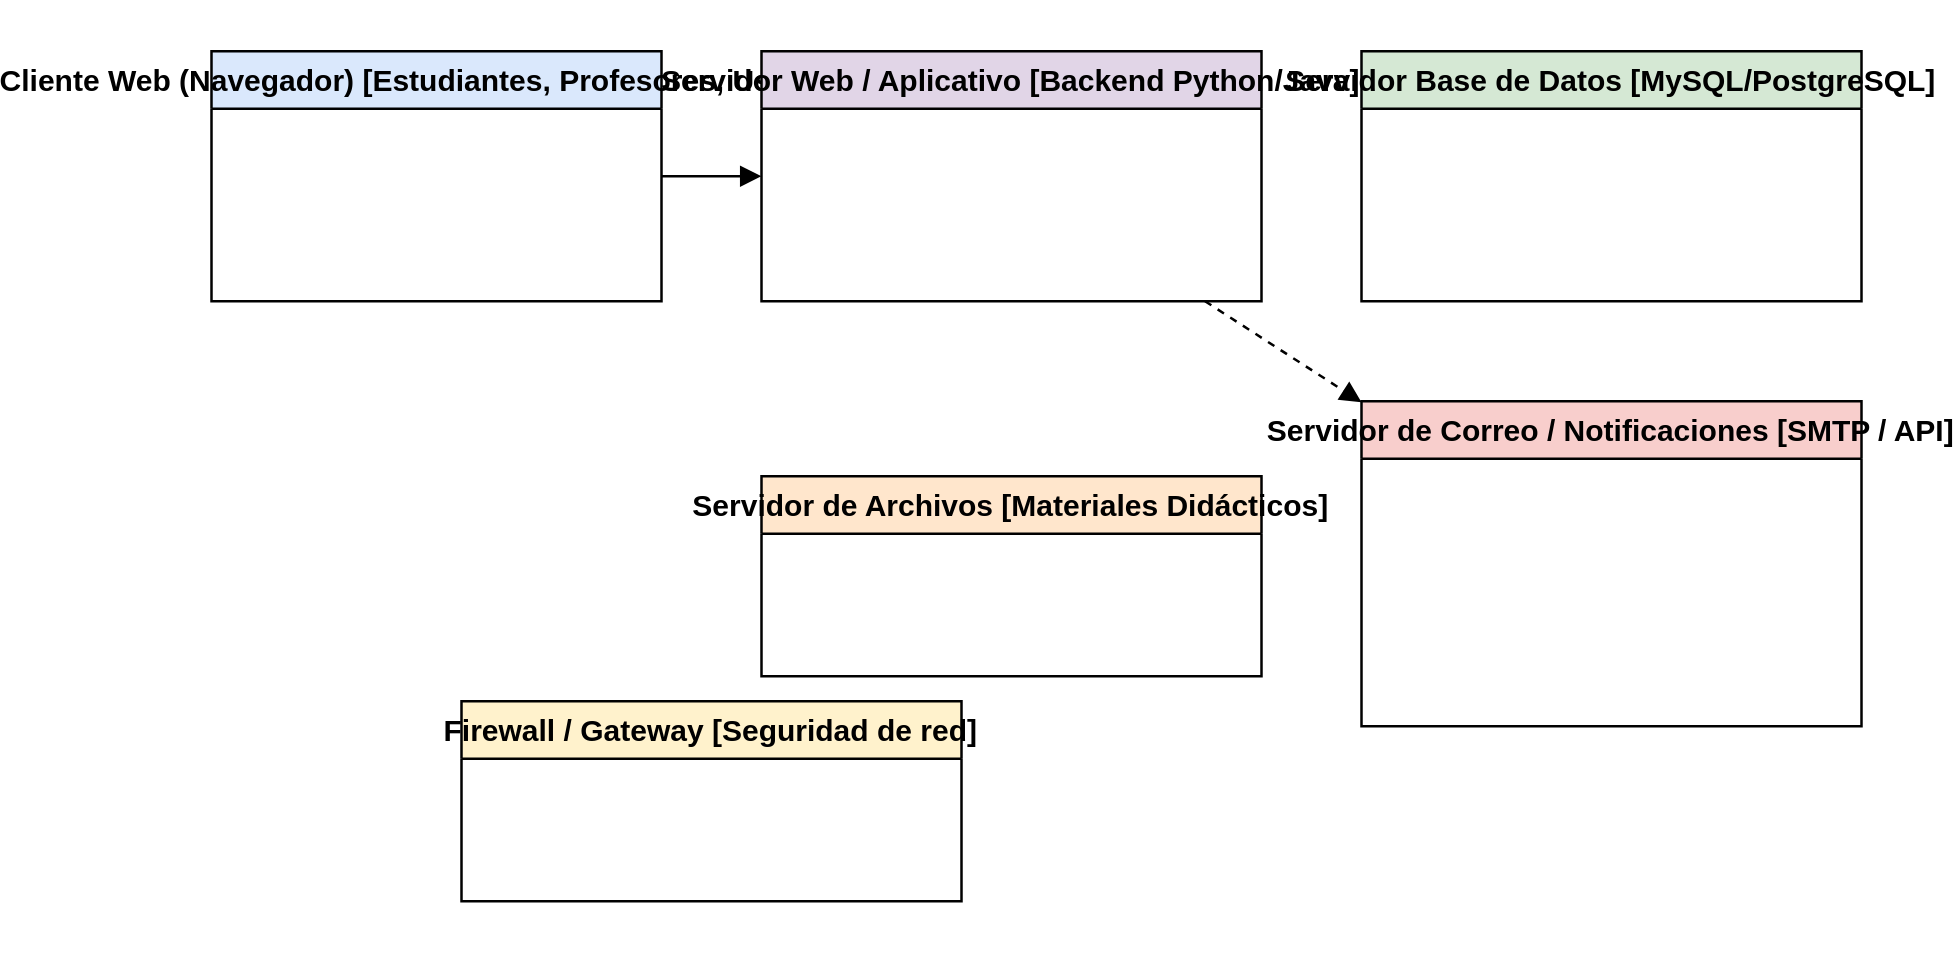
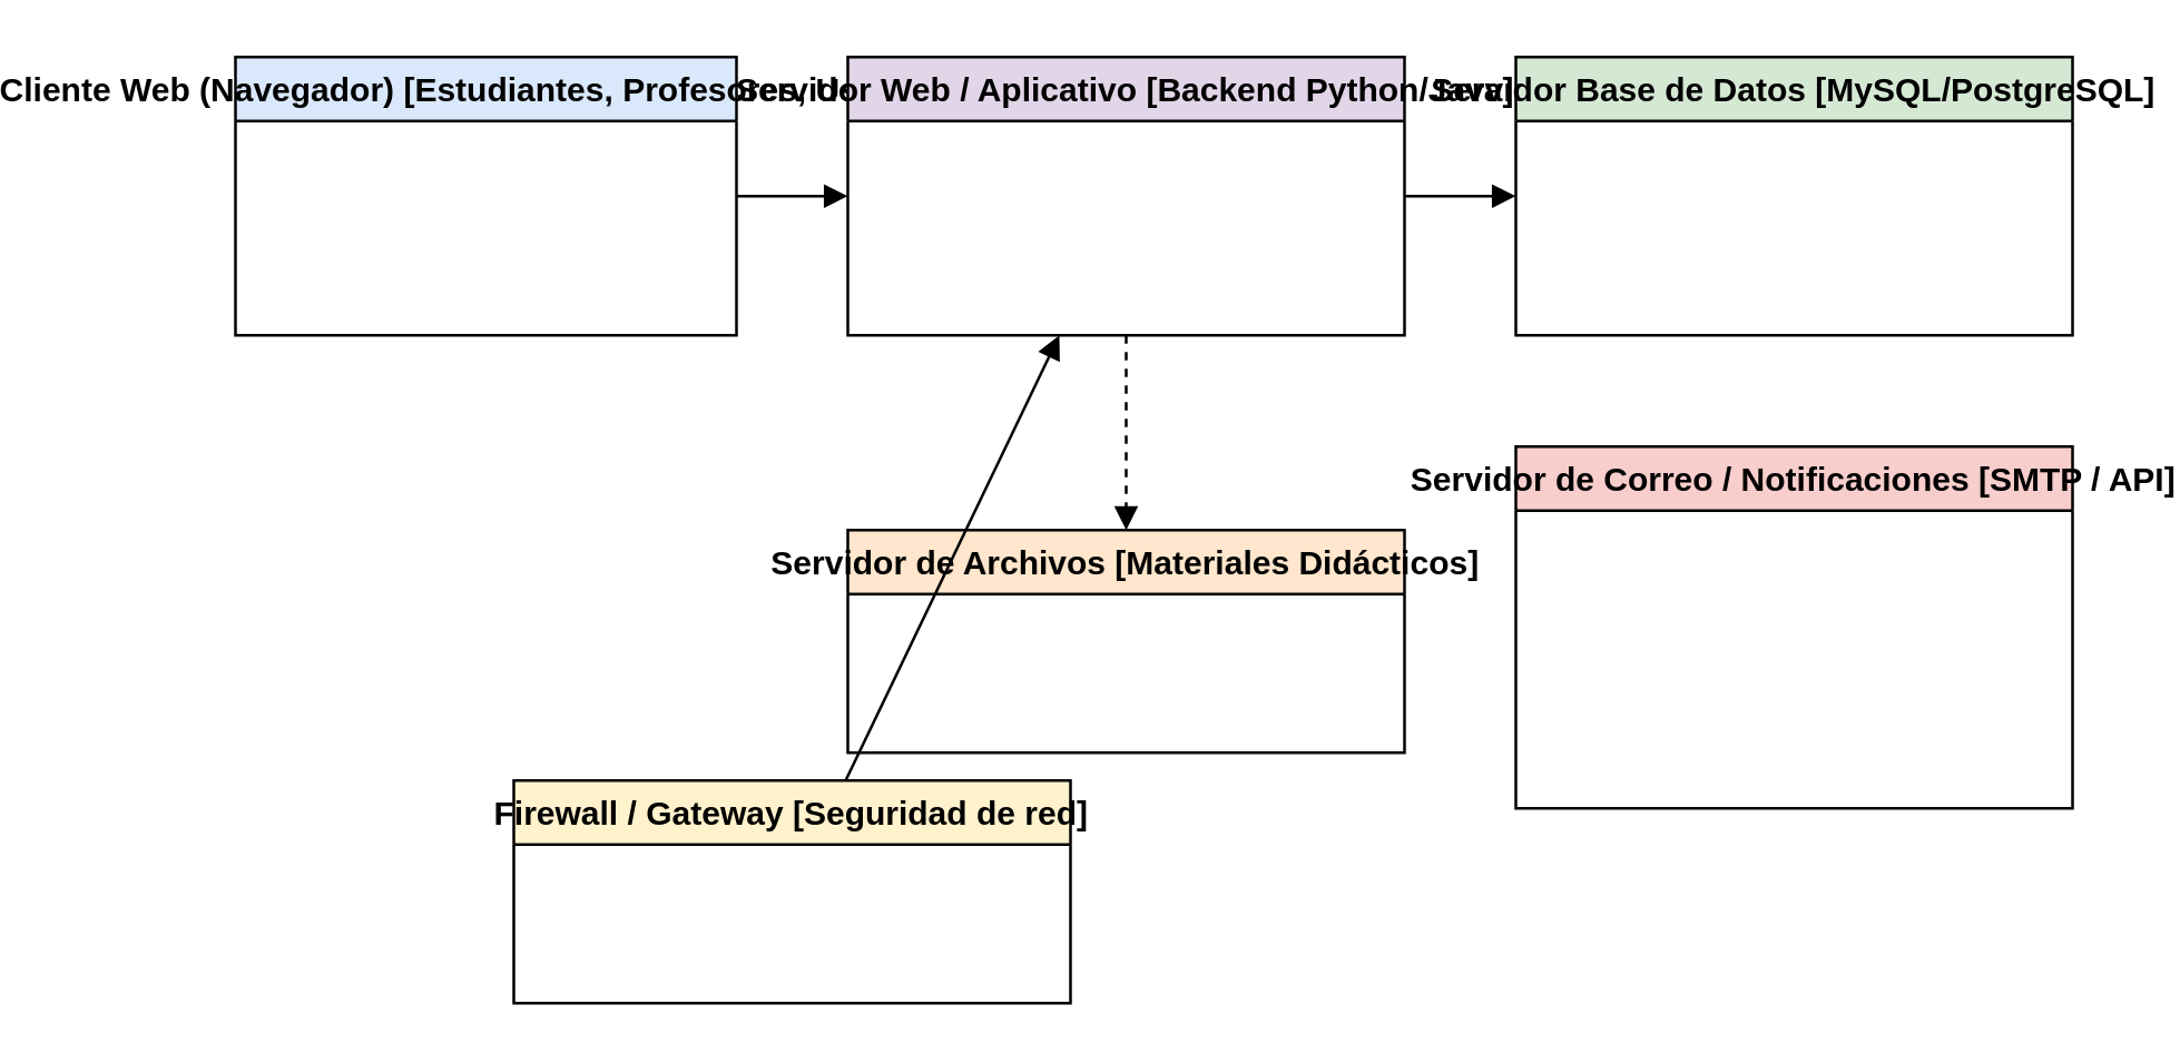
  <mxCell id="0" />
  <mxCell id="1" parent="0" />
  <mxCell id="2" value="Cliente Web (Navegador) [Estudiantes, Profesores, Usuarios]" style="swimlane;fillColor=#DAE8FC;" vertex="1" parent="1"><mxGeometry x="20" y="20" width="180" height="100" as="geometry" /></mxCell>
  <mxCell id="3" value="Servidor Web / Aplicativo [Backend Python/Java]" style="swimlane;fillColor=#E1D5E7;" vertex="1" parent="1"><mxGeometry x="240" y="20" width="200" height="100" as="geometry" /></mxCell>
  <mxCell id="4" style="endArrow=block;" edge="1" parent="1" source="2" target="3"><mxGeometry relative="1" as="geometry" /></mxCell>
  <mxCell id="5" value="Servidor Base de Datos [MySQL/PostgreSQL]" style="swimlane;fillColor=#D5E8D4;" vertex="1" parent="1"><mxGeometry x="480" y="20" width="200" height="100" as="geometry" /></mxCell>
+ <mxCell id="6" style="endArrow=block;" edge="1" parent="1" source="3" target="5"><mxGeometry relative="1" as="geometry" /></mxCell>
  <mxCell id="7" value="Servidor de Archivos [Materiales Didácticos]" style="swimlane;fillColor=#FFE6CC;" vertex="1" parent="1"><mxGeometry x="240" y="190" width="200" height="80" as="geometry" /></mxCell>
+ <mxCell id="8" style="endArrow=block;dashed=1;" edge="1" parent="1" source="3" target="7"><mxGeometry relative="1" as="geometry" /></mxCell>
  <mxCell id="9" value="Servidor de Correo / Notificaciones [SMTP / API]" style="swimlane;fillColor=#F8CECC;" vertex="1" parent="1"><mxGeometry x="480" y="160" width="200" height="130" as="geometry" /></mxCell>
- <mxCell id="10" style="endArrow=block;dashed=1;" edge="1" parent="1" source="3" target="9"><mxGeometry relative="1" as="geometry" /></mxCell>
  <mxCell id="11" value="Firewall / Gateway [Seguridad de red]" style="swimlane;fillColor=#FFF2CC;" vertex="1" parent="1"><mxGeometry x="120" y="280" width="200" height="80" as="geometry" /></mxCell>
+ <mxCell id="12" style="endArrow=block;" edge="1" parent="1" source="11" target="3"><mxGeometry relative="1" as="geometry" /></mxCell>
